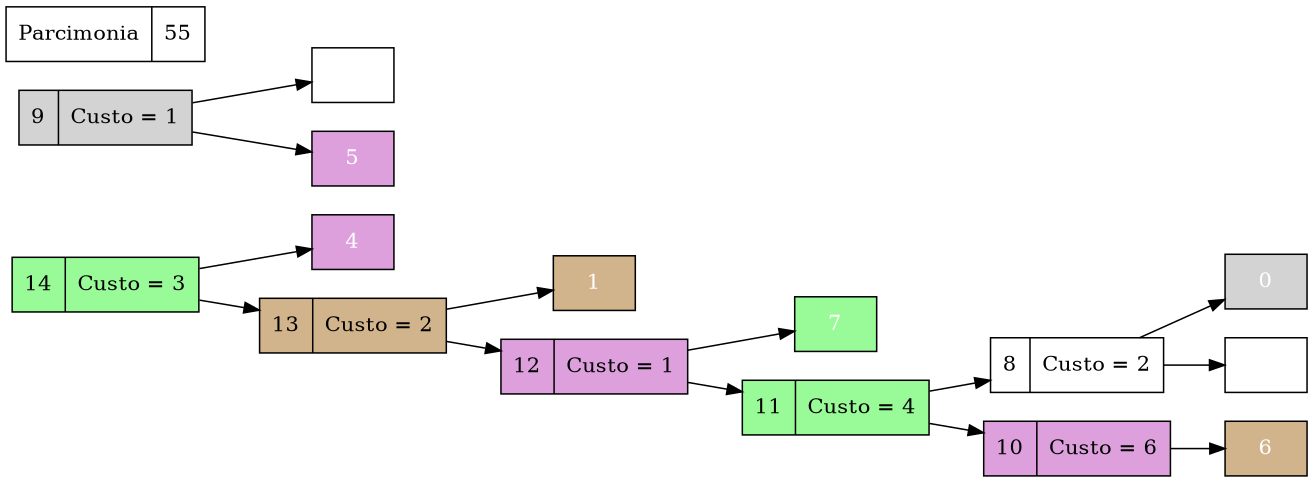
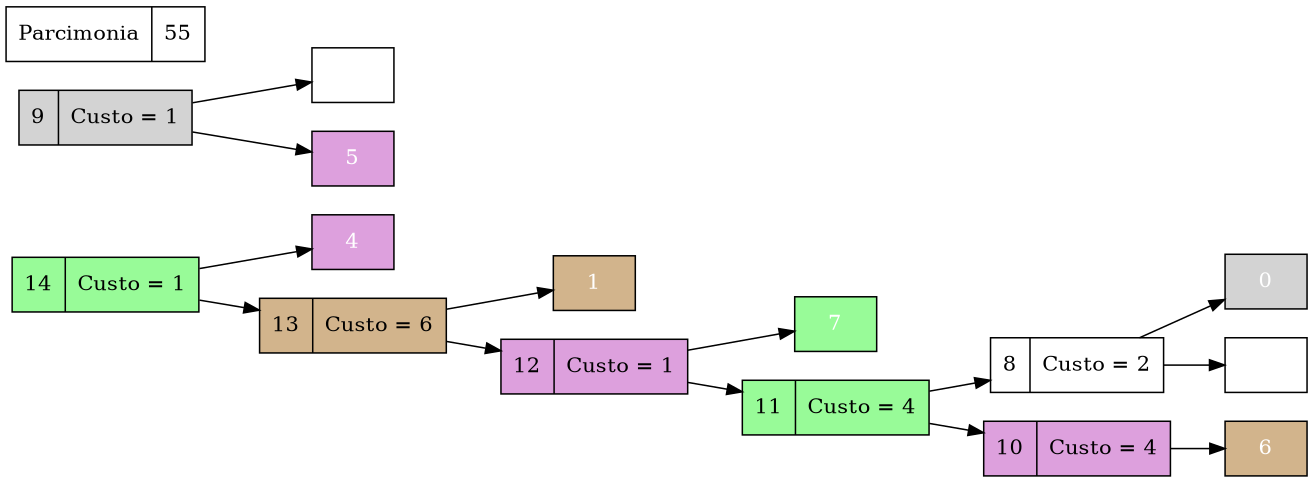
  digraph {
    rankdir=LR
    node [fillcolor=white shape=record style=filled]
    n1 [color=black fillcolor=lightgrey fontcolor=white fontsize=14 height=0.5 label="{0}"]
    n2 [color=black fillcolor=tan fontcolor=white fontsize=14 height=0.5 label="{1}"]
    n3 [color=black fontcolor=white fontsize=14 height=0.5 label="{2}"]
    n4 [color=black fontcolor=white fontsize=14 height=0.5 label="{3}"]
    n5 [color=black fillcolor=plum fontcolor=white fontsize=14 height=0.5 label="{4}"]
    n6 [color=black fillcolor=plum fontcolor=white fontsize=14 height=0.5 label="{5}"]
    n7 [color=black fillcolor=tan fontcolor=white fontsize=14 height=0.5 label="{6}"]
    n8 [color=black fillcolor=palegreen fontcolor=white fontsize=14 height=0.5 label="{7}"]
    n9 [label="{8|Custo = 2}"]
    n10 [fillcolor=lightgrey label="{9|Custo = 1}"]
-   n11 [fillcolor=plum label="{10|Custo = 6}"]
+   n11 [fillcolor=plum label="{10|Custo = 4}"]
    n12 [fillcolor=palegreen label="{11|Custo = 4}"]
    n13 [fillcolor=plum label="{12|Custo = 1}"]
-   n14 [fillcolor=tan label="{13|Custo = 2}"]
-   n15 [fillcolor=palegreen label="{14|Custo = 3}"]
+   n14 [fillcolor=tan label="{13|Custo = 6}"]
+   n15 [fillcolor=palegreen label="{14|Custo = 1}"]
    n16 [label="{Parcimonia|55}"]
    n9 -> n1
    n9 -> n4
    n10 -> n3
    n10 -> n6
    n11 -> n7
    n12 -> n9
    n12 -> n11
    n13 -> n8
    n13 -> n12
    n14 -> n2
    n14 -> n13
    n15 -> n5
    n15 -> n14
  }
